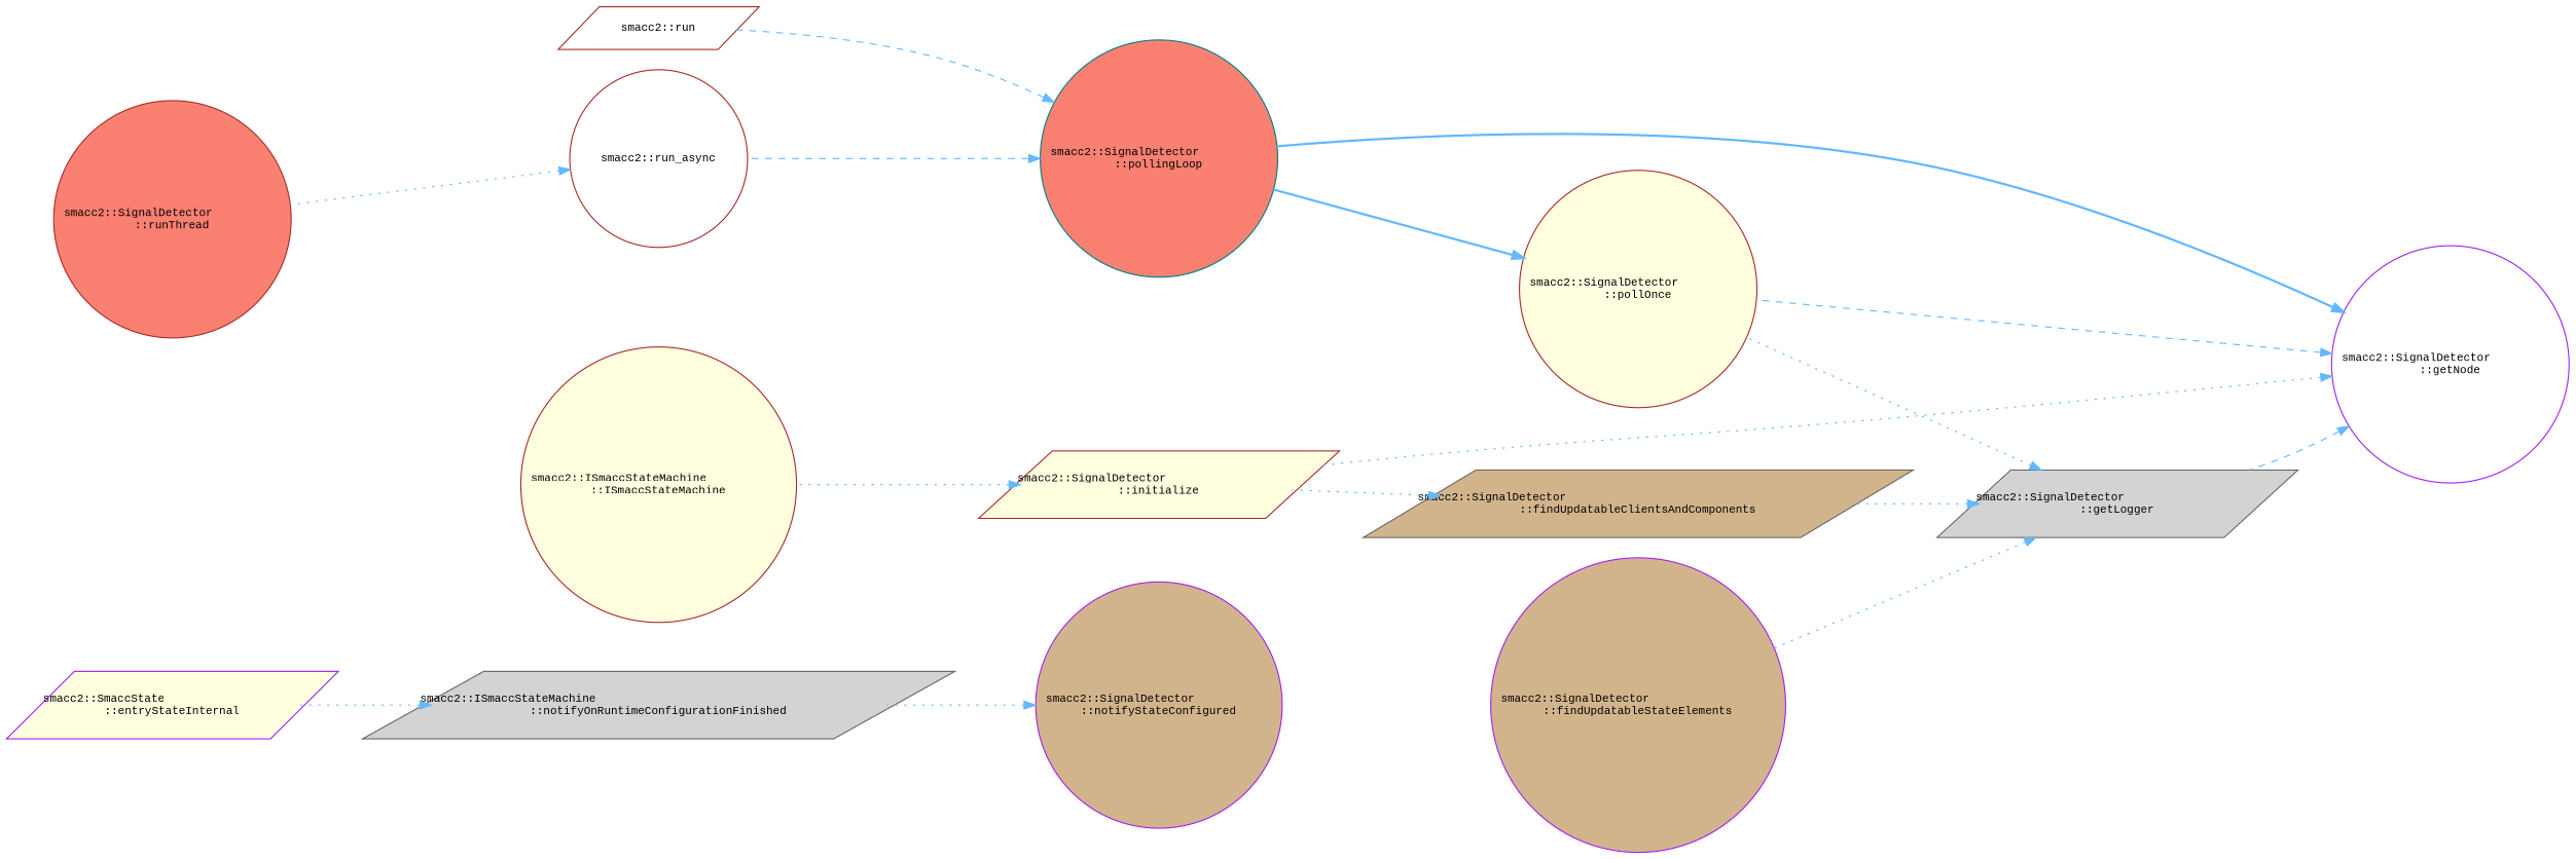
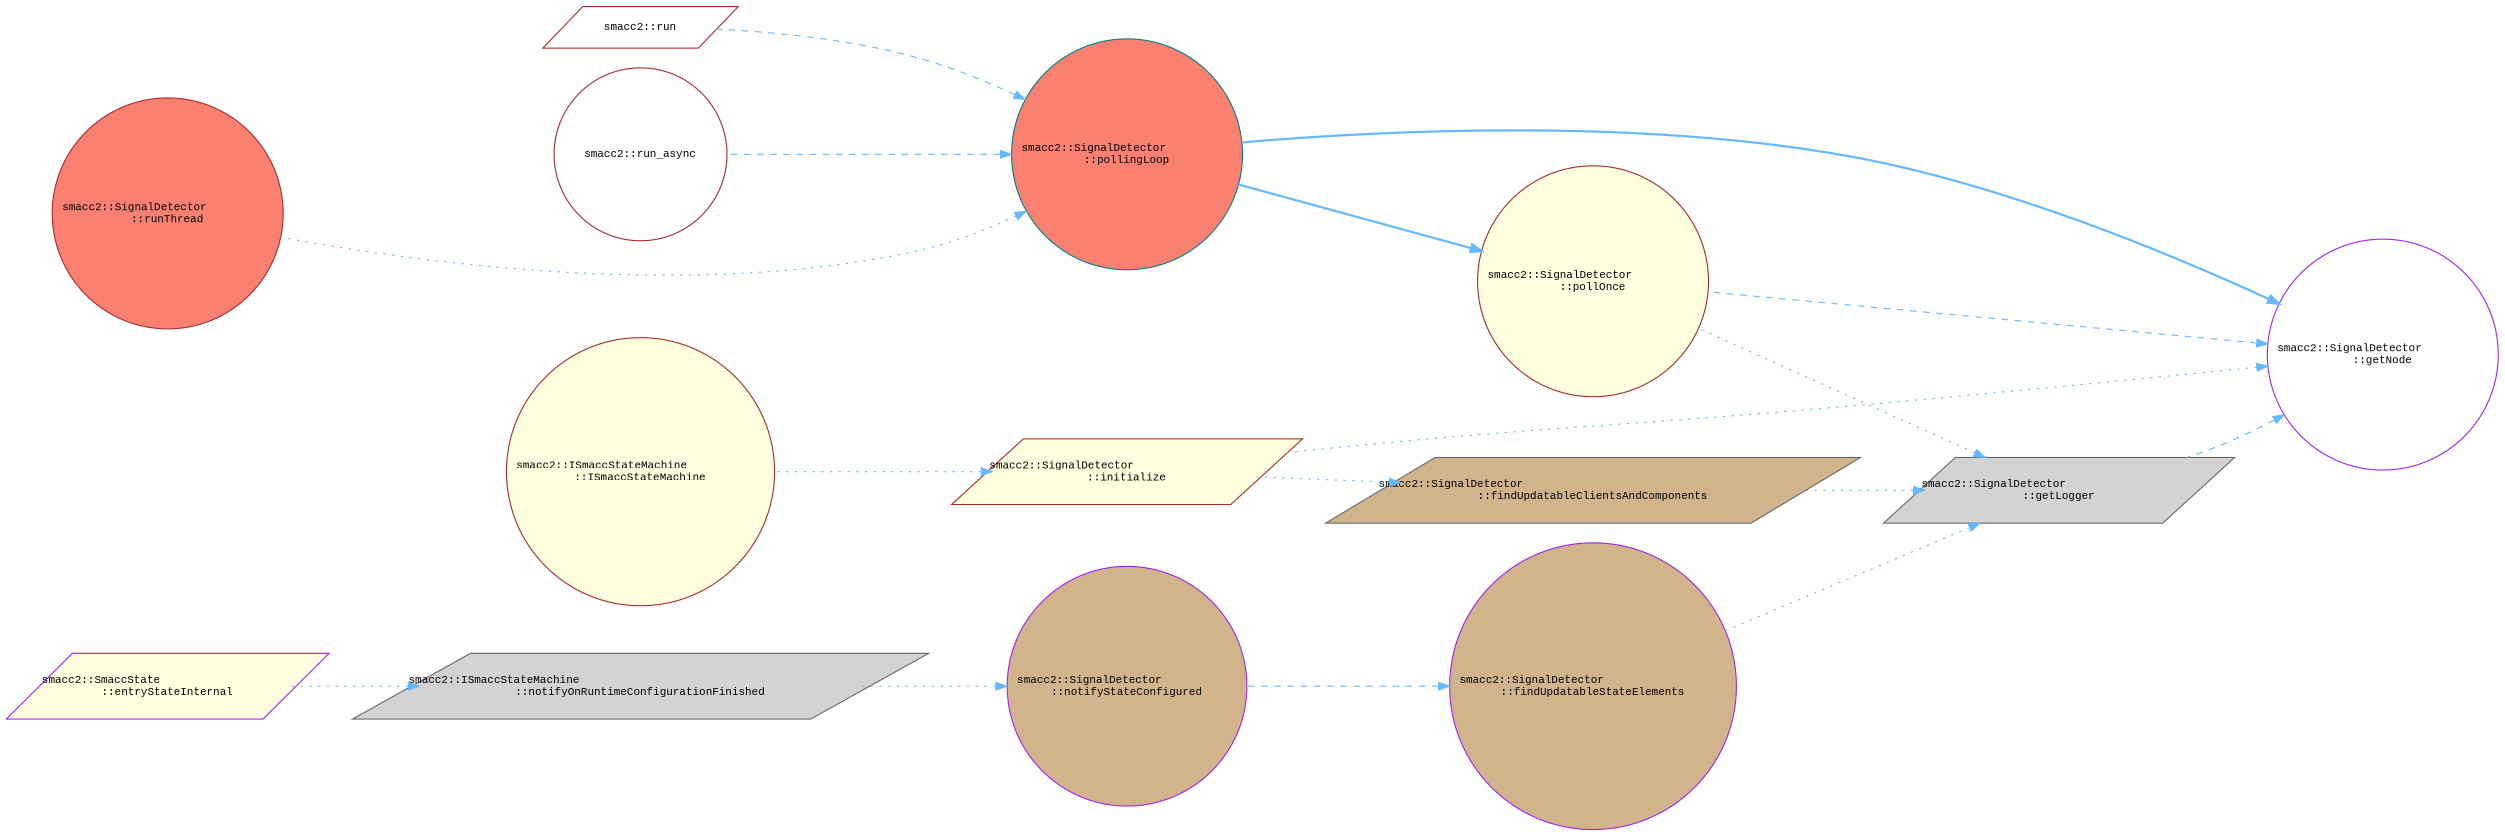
  digraph {
    fontname="Liberation Mono"
    rankdir=RL
    node [color=brown fillcolor=lightyellow fontname="Liberation Mono" fontsize=10 shape=circle style=filled]
    edge [color=steelblue1 dir=back fontname="Liberation Mono" fontsize=10 labelfontname=Helvetica labelfontsize=10 style=dotted]
    n1 [color=purple fillcolor=white fontcolor=black height=0.2 label="smacc2::SignalDetector\l::getNode" width=0.4]
    n2 [color=gray40 fillcolor=lightgrey height=0.2 label="smacc2::SignalDetector\l::getLogger" shape=parallelogram width=0.4]
    n3 [height=0.2 label="smacc2::SignalDetector\l::initialize" shape=parallelogram width=0.4]
    n4 [height=0.2 label="smacc2::SignalDetector\l::pollOnce" width=0.4]
    n5 [color=teal fillcolor=salmon height=0.2 label="smacc2::SignalDetector\l::pollingLoop" width=0.4]
    n6 [color=gray40 fillcolor=tan height=0.2 label="smacc2::SignalDetector\l::findUpdatableClientsAndComponents" shape=parallelogram width=0.4]
    n7 [color=purple fillcolor=tan height=0.2 label="smacc2::SignalDetector\l::findUpdatableStateElements" width=0.4]
    n8 [height=0.2 label="smacc2::ISmaccStateMachine\l::ISmaccStateMachine" width=0.4]
    n9 [fillcolor=white height=0.2 label="smacc2::run" shape=parallelogram width=0.4]
    n10 [fillcolor=white height=0.2 label="smacc2::run_async" width=0.4]
    n11 [fillcolor=salmon height=0.2 label="smacc2::SignalDetector\l::runThread" width=0.4]
    n12 [color=purple fillcolor=tan height=0.2 label="smacc2::SignalDetector\l::notifyStateConfigured" width=0.4]
    n13 [color=gray40 fillcolor=lightgrey height=0.2 label="smacc2::ISmaccStateMachine\l::notifyOnRuntimeConfigurationFinished" shape=parallelogram width=0.4]
    n14 [color=purple height=0.2 label="smacc2::SmaccState\l::entryStateInternal" shape=parallelogram width=0.4]
    n1 -> n2 [style=dashed]
    n1 -> n3
    n1 -> n4 [style=dashed]
    n1 -> n5 [style=bold]
    n2 -> n4
    n2 -> n6
    n2 -> n7
    n3 -> n8
    n4 -> n5 [style=bold]
    n5 -> n9 [style=dashed]
    n5 -> n10 [style=dashed]
-   n10 -> n11
+   n5 -> n11
    n6 -> n3
+   n7 -> n12 [style=dashed]
    n12 -> n13
    n13 -> n14
  }
